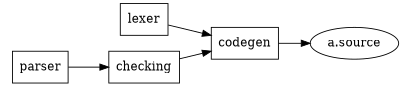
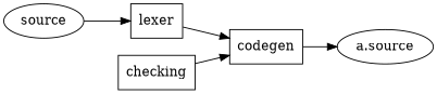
  digraph {
    rankdir=LR
    node [shape=box]
+   source [shape=""]
    lexer
    codegen
    n4 [label="a.source" shape=""]
-   parser
    checking
+   source -> lexer
    lexer -> codegen
    codegen -> n4
-   parser -> checking
    checking -> codegen
  }
